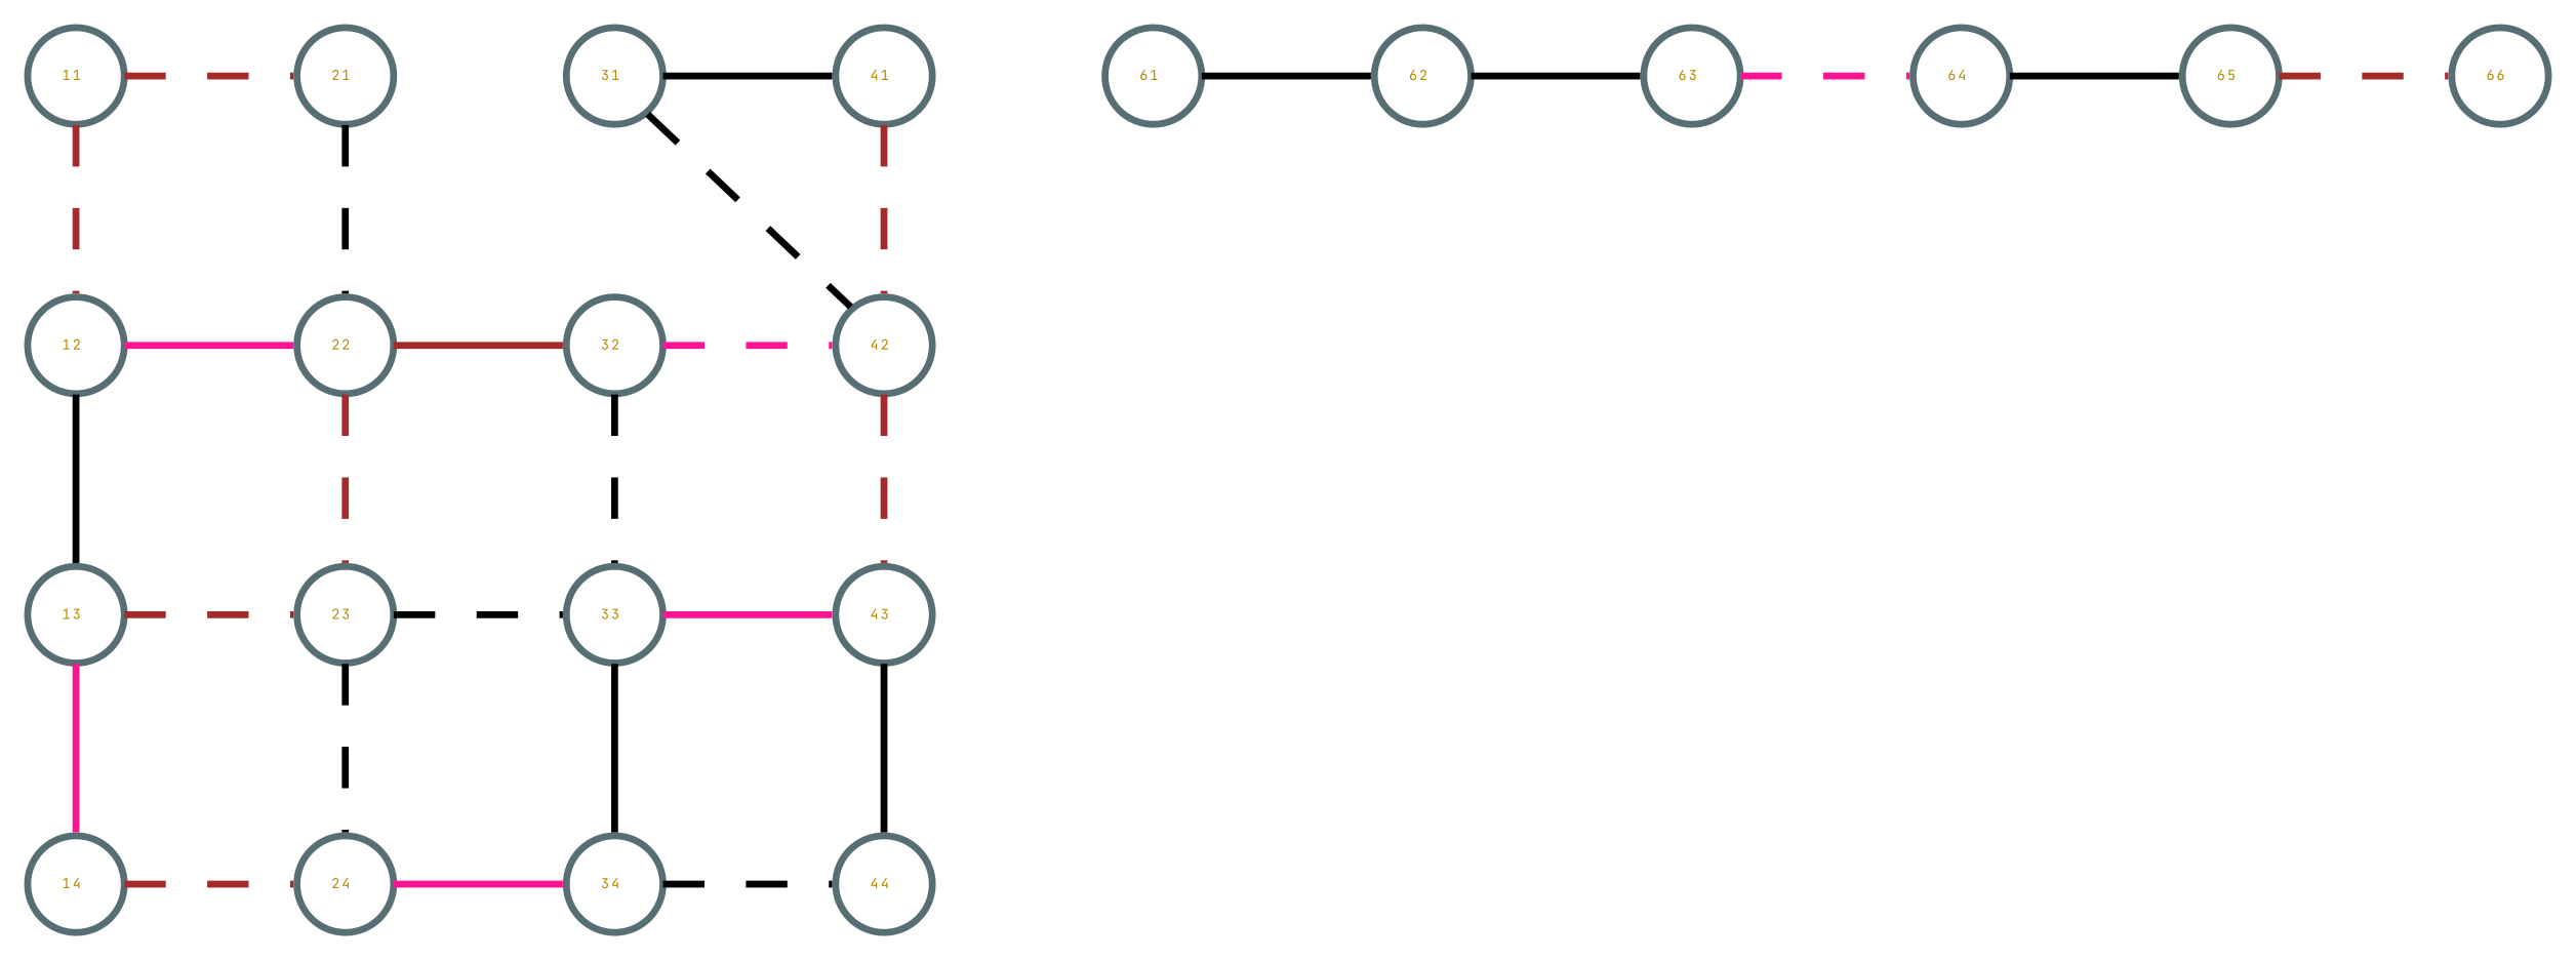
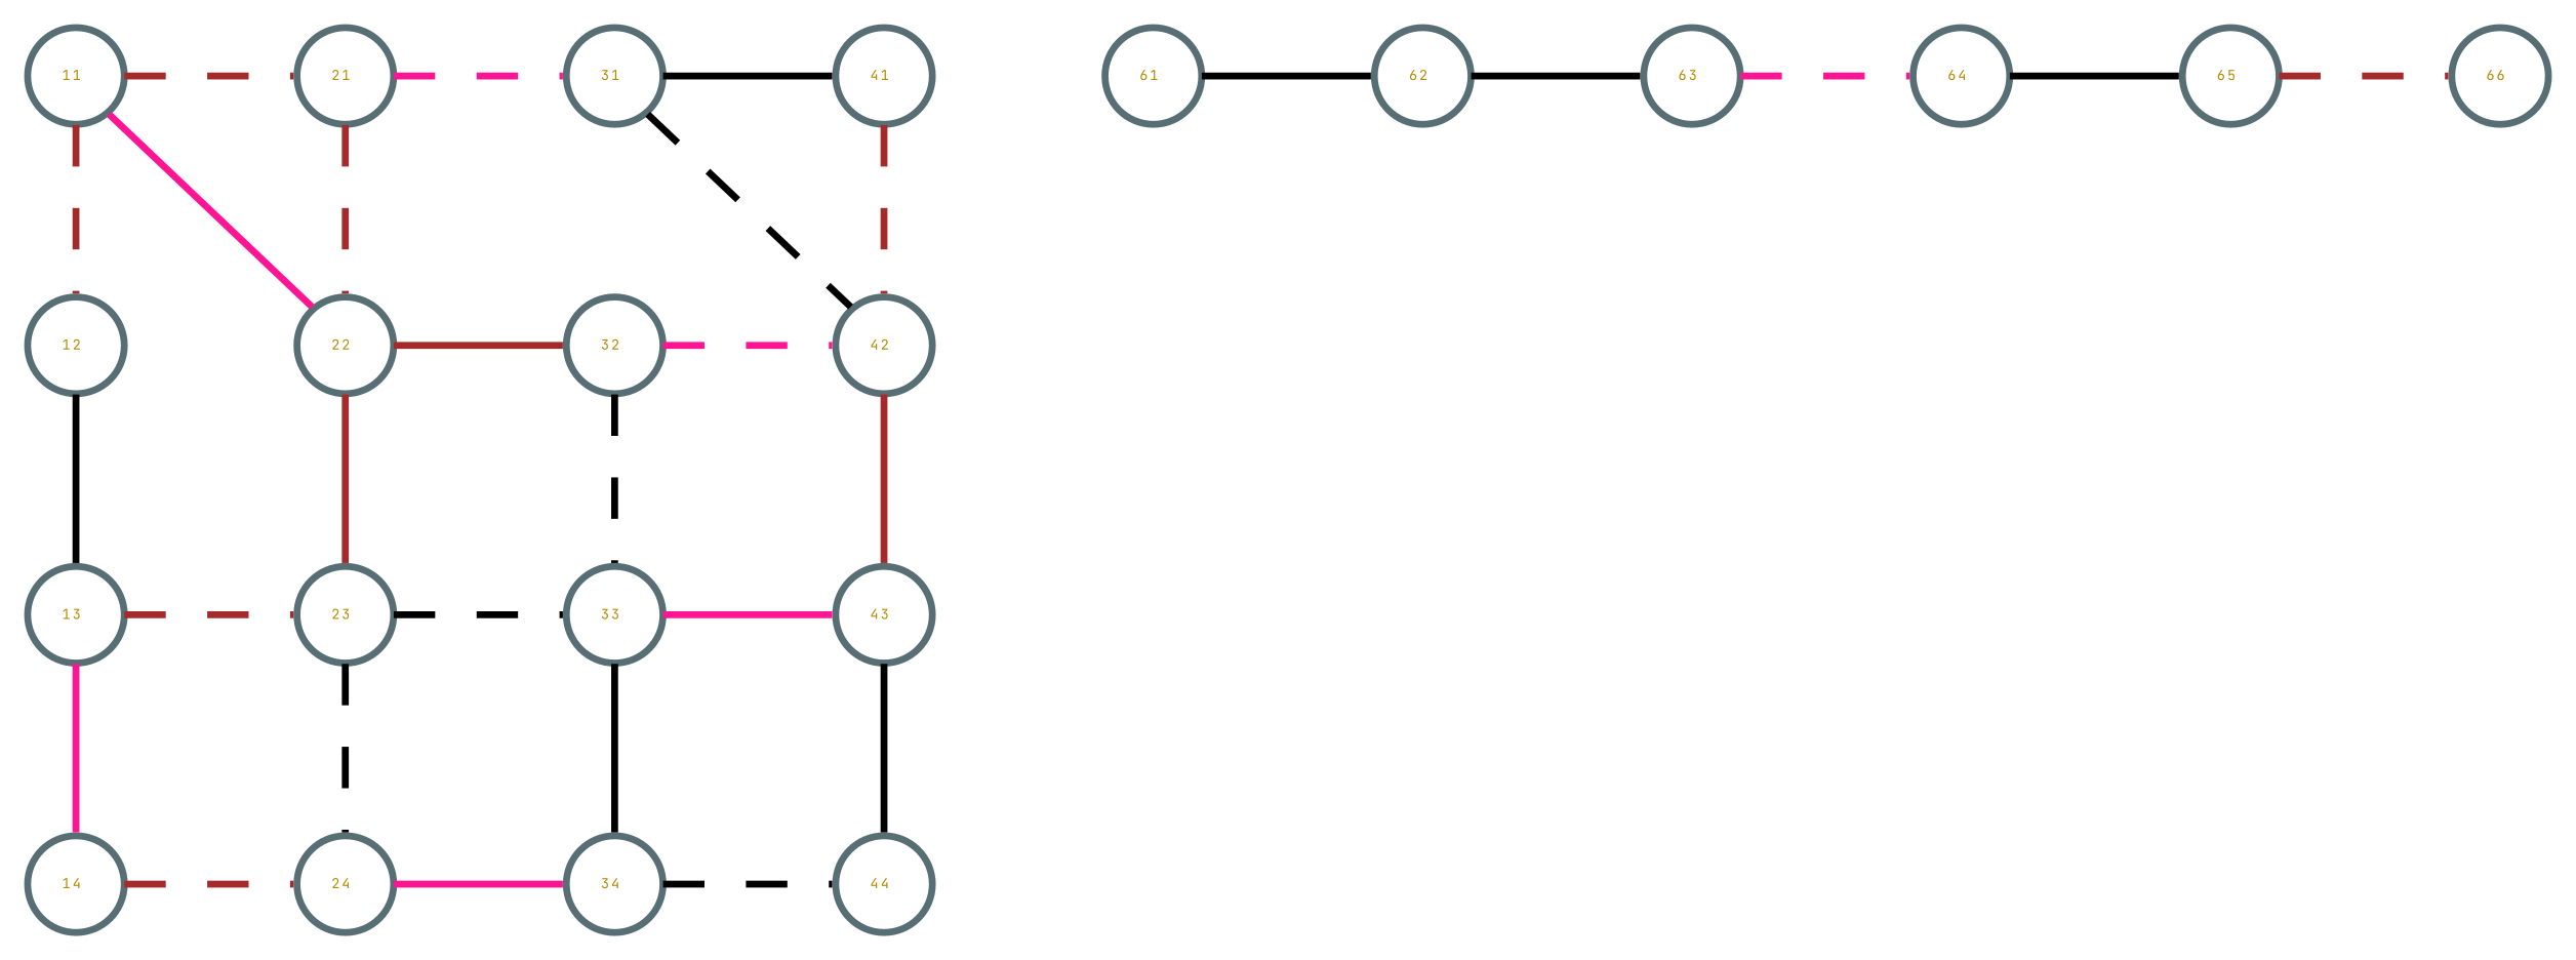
  digraph {
    fontname="JetBrains Mono"
    nodesep=0.35
    rankdir=TB
    ranksep=0.35
    node [color="#586e75" fontcolor="#b58900" fontname="JetBrains Mono" fontsize=2 margin=0 shape=circle]
    edge [arrowhead=none arrowsize=0.5 color=black fontcolor="#268bd2" fontname="JetBrains Mono" fontsize=2 style=dashed]
    11 [width=0.2]
    21 [width=0.2]
    31 [width=0.2]
    41 [width=0.2]
    12 [width=0.2]
    22 [width=0.2]
    32 [width=0.2]
    42 [width=0.2]
    13 [width=0.2]
    23 [width=0.2]
    33 [width=0.2]
    43 [width=0.2]
    14 [width=0.2]
    24 [width=0.2]
    34 [width=0.2]
    44 [width=0.2]
    61 [width=0.2]
    62 [width=0.2]
    63 [width=0.2]
    64 [width=0.2]
    65 [width=0.2]
    66 [width=0.2]
    subgraph sub_1 {
      rank=same
      11
      21
      31
      41
    }
    subgraph sub_2 {
      rank=same
      12
      22
      32
      42
    }
    subgraph sub_3 {
      rank=same
      13
      23
      33
      43
    }
    subgraph sub_4 {
      rank=same
      14
      24
      34
      44
    }
    subgraph sub_5 {
      rank=same
      61
      62
      63
      64
      65
      66
    }
    11 -> 21 [color=brown]
    11 -> 12 [color=brown]
-   21 -> 22
+   21 -> 31 [color=deeppink]
+   21 -> 22 [color=brown]
    31 -> 41 [style=solid]
    31 -> 42
    41 -> 42 [color=brown]
-   12 -> 22 [color=deeppink style=solid]
+   11 -> 22 [color=deeppink style=solid]
    12 -> 13 [style=solid]
    22 -> 32 [color=brown style=solid]
-   22 -> 23 [color=brown]
+   22 -> 23 [color=brown style=solid]
    32 -> 42 [color=deeppink]
    32 -> 33
-   42 -> 43 [color=brown]
+   42 -> 43 [color=brown style=solid]
    13 -> 23 [color=brown]
    13 -> 14 [color=deeppink style=solid]
    23 -> 33
    23 -> 24
    33 -> 43 [color=deeppink style=solid]
    33 -> 34 [style=solid]
    43 -> 44 [style=solid]
    14 -> 24 [color=brown]
    24 -> 34 [color=deeppink style=solid]
    34 -> 44
    61 -> 62 [style=solid]
    62 -> 63 [style=solid]
    63 -> 64 [color=deeppink]
    64 -> 65 [style=solid]
    65 -> 66 [color=brown]
  }
